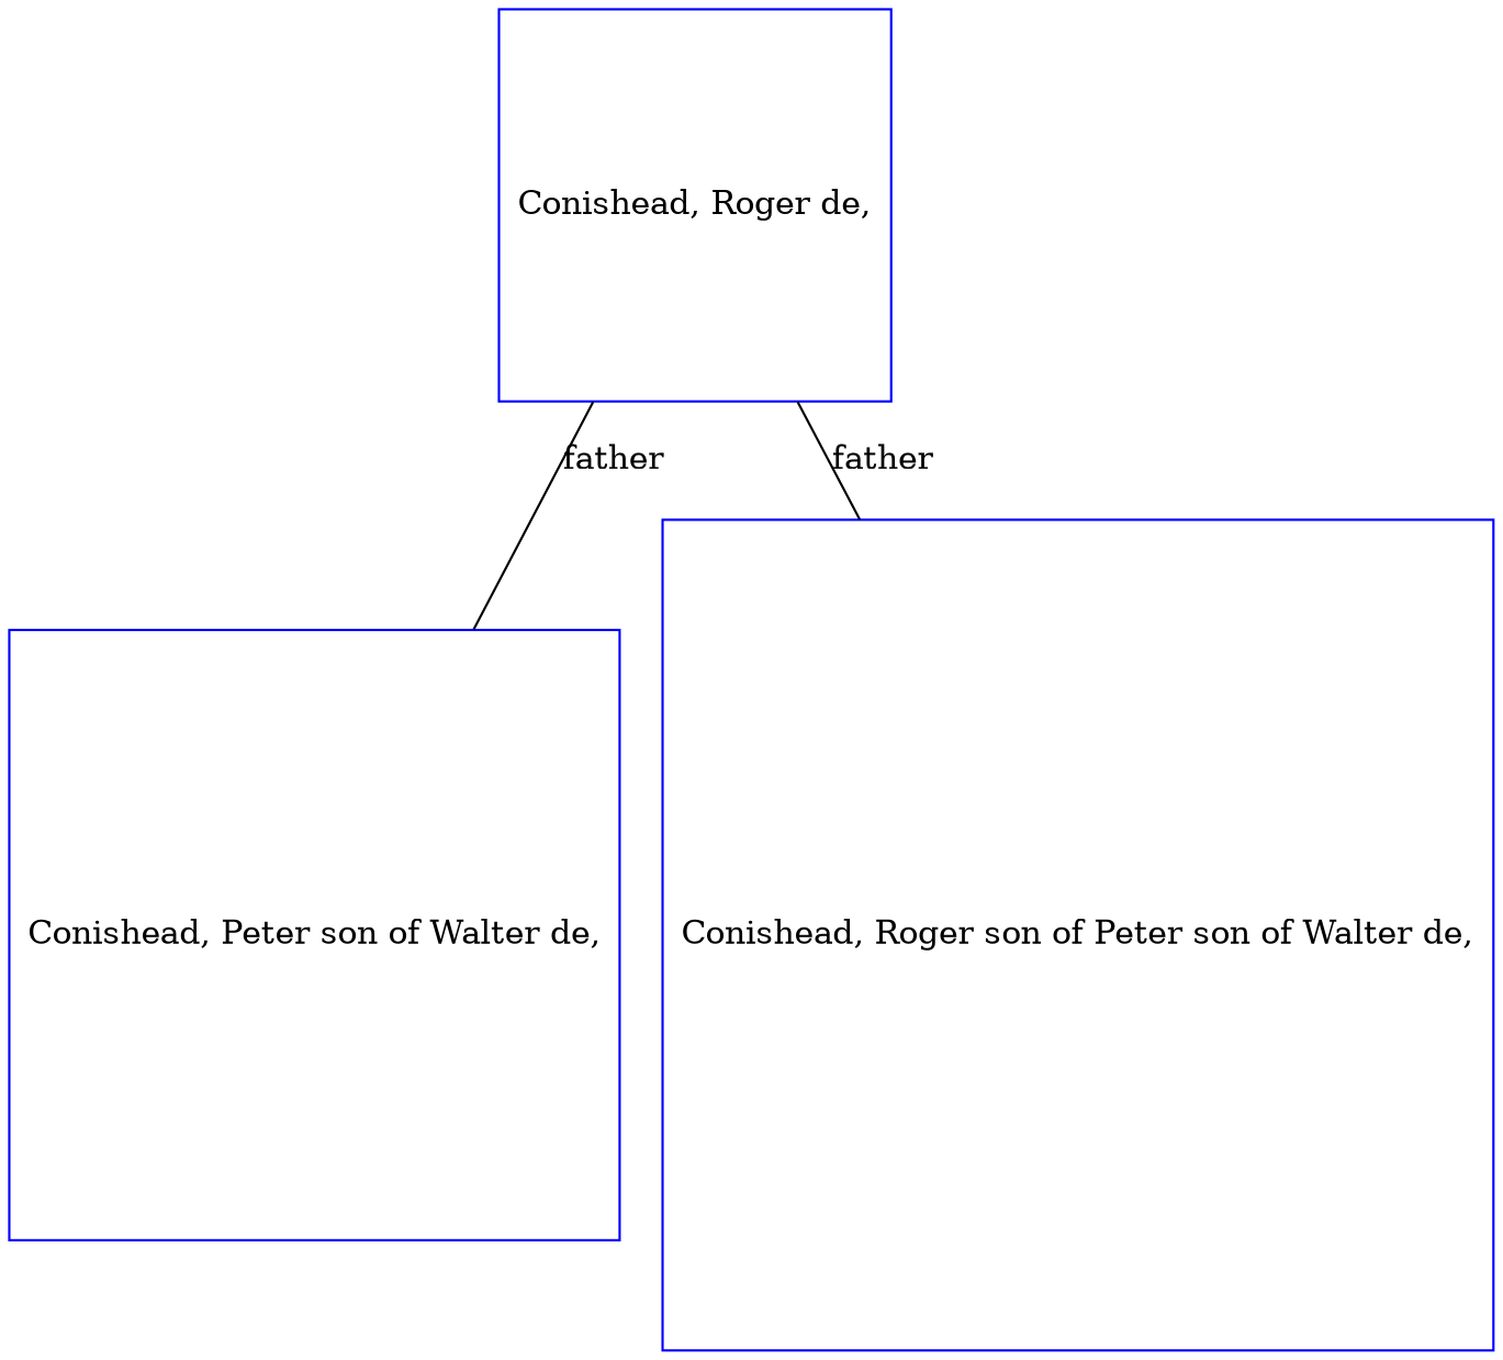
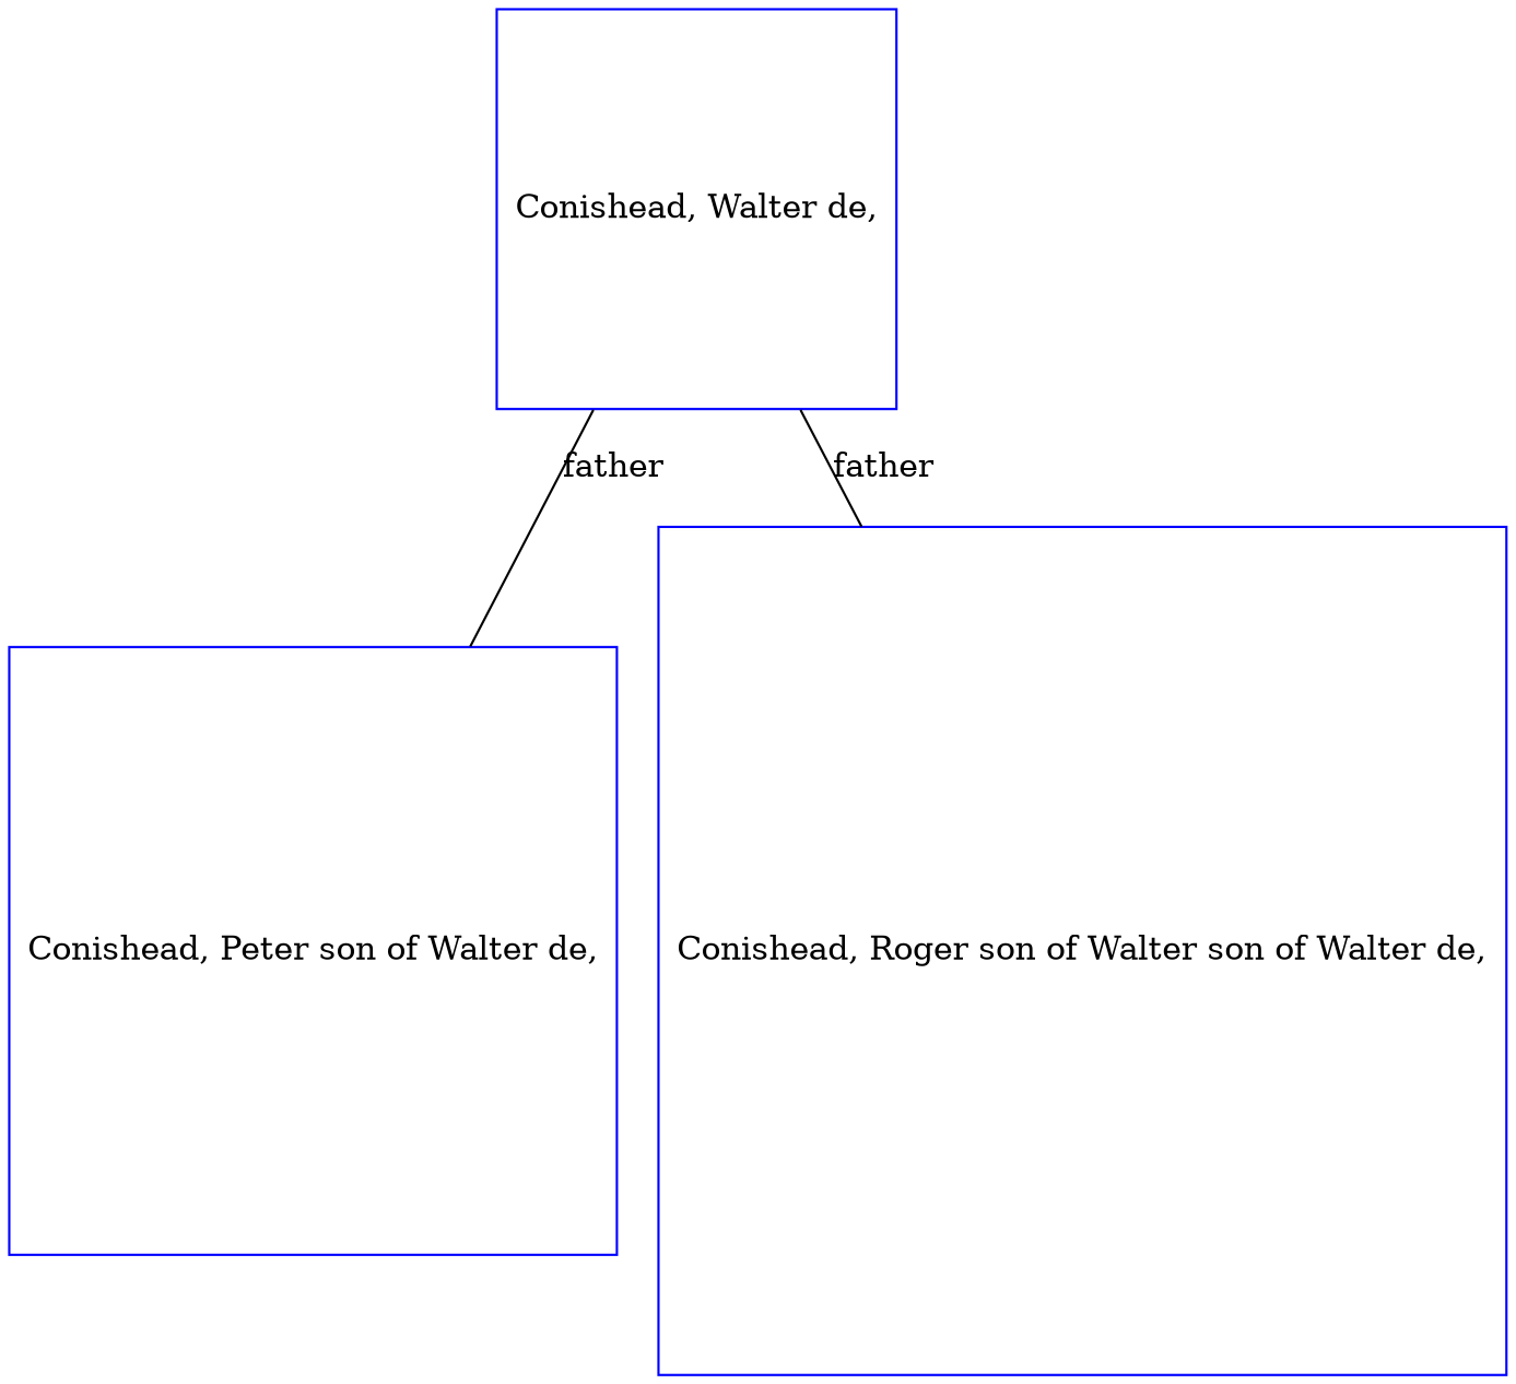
  digraph {
    node [color=blue regular=1 shape=box]
    edge [arrowsize=0.0 dir=none]
-   n1 [label="Conishead, Roger de,"]
+   n1 [label="Conishead, Walter de,"]
    n2 [label="Conishead, Peter son of Walter de,"]
-   n3 [label="Conishead, Roger son of Peter son of Walter de,"]
+   n3 [label="Conishead, Roger son of Walter son of Walter de,"]
    n1 -> n2 [label=father]
    n1 -> n3 [label=father]
  }
